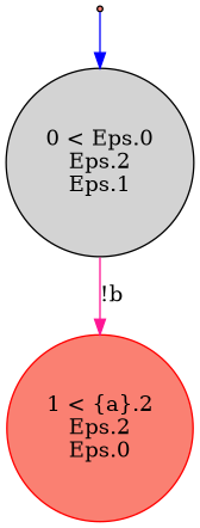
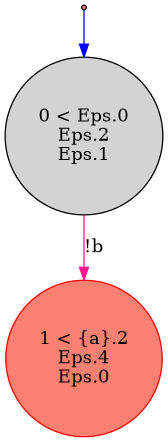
  digraph {
    node [shape=circle style=filled fillcolor=salmon]
    ENTRY [shape=point]
    n2 [label="0 < Eps.0\nEps.2\nEps.1\n" fillcolor=lightgrey]
-   n3 [color=red label="1 < {a}.2\nEps.2\nEps.0\n"]
+   n3 [color=red label="1 < {a}.2\nEps.4\nEps.0\n"]
    ENTRY -> n2 [color=blue]
    n2 -> n3 [label="!b" color=deeppink]
  }
